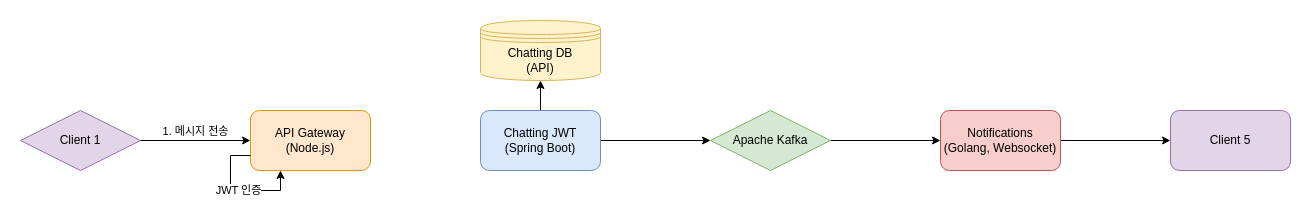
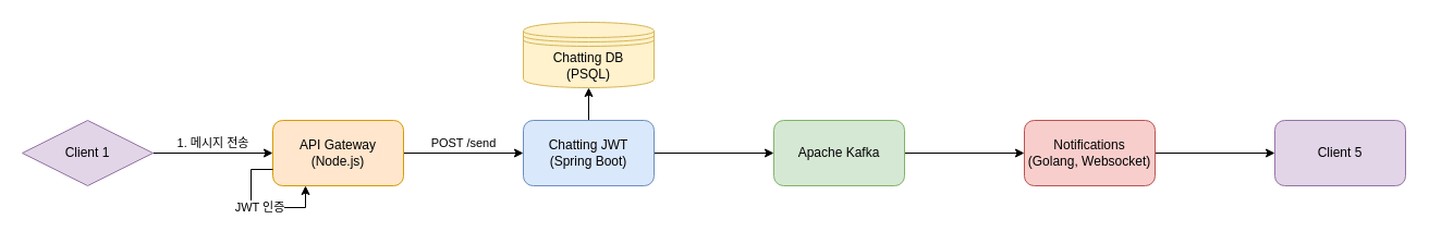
  <mxCell id="0" />
  <mxCell id="1" parent="0" />
  <mxCell id="2" value="1. 메시지 전송" style="edgeStyle=orthogonalEdgeStyle;rounded=0;orthogonalLoop=1;jettySize=auto;html=1;exitX=1;exitY=0.5;exitDx=0;exitDy=0;entryX=0;entryY=0.5;entryDx=0;entryDy=0;labelPosition=center;verticalLabelPosition=top;align=center;verticalAlign=bottom;" edge="1" parent="1" source="3" target="5"><mxGeometry relative="1" as="geometry" /></mxCell>
  <mxCell id="3" value="Client 1" style="rhombus;whiteSpace=wrap;html=1;fillColor=#e1d5e7;strokeColor=#9673a6;" vertex="1" parent="1"><mxGeometry x="20" y="110" width="120" height="60" as="geometry" /></mxCell>
+ <mxCell id="4" value="POST /send" style="edgeStyle=orthogonalEdgeStyle;rounded=0;orthogonalLoop=1;jettySize=auto;html=1;exitX=1;exitY=0.5;exitDx=0;exitDy=0;entryX=0;entryY=0.5;entryDx=0;entryDy=0;labelPosition=center;verticalLabelPosition=top;align=center;verticalAlign=bottom;" edge="1" parent="1" source="5" target="8"><mxGeometry relative="1" as="geometry" /></mxCell>
  <mxCell id="5" value="API Gateway&lt;br&gt;(Node.js)" style="rounded=1;whiteSpace=wrap;html=1;fillColor=#ffe6cc;strokeColor=#d79b00;" vertex="1" parent="1"><mxGeometry x="250" y="110" width="120" height="60" as="geometry" /></mxCell>
  <mxCell id="6" style="edgeStyle=orthogonalEdgeStyle;rounded=0;orthogonalLoop=1;jettySize=auto;html=1;exitX=0.5;exitY=0;exitDx=0;exitDy=0;entryX=0.5;entryY=1;entryDx=0;entryDy=0;" edge="1" parent="1" source="8" target="10"><mxGeometry relative="1" as="geometry" /></mxCell>
  <mxCell id="7" style="edgeStyle=orthogonalEdgeStyle;rounded=0;orthogonalLoop=1;jettySize=auto;html=1;exitX=1;exitY=0.5;exitDx=0;exitDy=0;entryX=0;entryY=0.5;entryDx=0;entryDy=0;" edge="1" parent="1" source="8" target="12"><mxGeometry relative="1" as="geometry" /></mxCell>
  <mxCell id="8" value="Chatting JWT&lt;br&gt;(Spring Boot)" style="rounded=1;whiteSpace=wrap;html=1;fillColor=#dae8fc;strokeColor=#6c8ebf;" vertex="1" parent="1"><mxGeometry x="480" y="110" width="120" height="60" as="geometry" /></mxCell>
  <mxCell id="9" value="JWT 인증" style="edgeStyle=orthogonalEdgeStyle;rounded=0;orthogonalLoop=1;jettySize=auto;html=1;exitX=0;exitY=0.75;exitDx=0;exitDy=0;entryX=0.25;entryY=1;entryDx=0;entryDy=0;" edge="1" parent="1" source="5" target="5"><mxGeometry relative="1" as="geometry"><Array as="points"><mxPoint x="230" y="155" /><mxPoint x="230" y="190" /><mxPoint x="280" y="190" /></Array></mxGeometry></mxCell>
- <mxCell id="10" value="Chatting DB&lt;br&gt;(API)" style="shape=datastore;whiteSpace=wrap;html=1;fillColor=#fff2cc;strokeColor=#d6b656;" vertex="1" parent="1"><mxGeometry x="480" y="20" width="120" height="60" as="geometry" /></mxCell>
+ <mxCell id="10" value="Chatting DB&lt;br&gt;(PSQL)" style="shape=datastore;whiteSpace=wrap;html=1;fillColor=#fff2cc;strokeColor=#d6b656;" vertex="1" parent="1"><mxGeometry x="480" y="20" width="120" height="60" as="geometry" /></mxCell>
  <mxCell id="11" style="edgeStyle=orthogonalEdgeStyle;rounded=0;orthogonalLoop=1;jettySize=auto;html=1;exitX=1;exitY=0.5;exitDx=0;exitDy=0;entryX=0;entryY=0.5;entryDx=0;entryDy=0;" edge="1" parent="1" source="12" target="14"><mxGeometry relative="1" as="geometry" /></mxCell>
- <mxCell id="12" value="Apache Kafka" style="rhombus;whiteSpace=wrap;html=1;fillColor=#d5e8d4;strokeColor=#82b366;" vertex="1" parent="1"><mxGeometry x="710" y="110" width="120" height="60" as="geometry" /></mxCell>
+ <mxCell id="12" value="Apache Kafka" style="rounded=1;whiteSpace=wrap;html=1;fillColor=#d5e8d4;strokeColor=#82b366;" vertex="1" parent="1"><mxGeometry x="710" y="110" width="120" height="60" as="geometry" /></mxCell>
  <mxCell id="13" style="edgeStyle=orthogonalEdgeStyle;rounded=0;orthogonalLoop=1;jettySize=auto;html=1;exitX=1;exitY=0.5;exitDx=0;exitDy=0;entryX=0;entryY=0.5;entryDx=0;entryDy=0;" edge="1" parent="1" source="14" target="15"><mxGeometry relative="1" as="geometry" /></mxCell>
  <mxCell id="14" value="Notifications&lt;br&gt;(Golang, Websocket)" style="rounded=1;whiteSpace=wrap;html=1;fillColor=#f8cecc;strokeColor=#b85450;" vertex="1" parent="1"><mxGeometry x="940" y="110" width="120" height="60" as="geometry" /></mxCell>
  <mxCell id="15" value="Client 5" style="rounded=1;whiteSpace=wrap;html=1;fillColor=#e1d5e7;strokeColor=#9673a6;" vertex="1" parent="1"><mxGeometry x="1170" y="110" width="120" height="60" as="geometry" /></mxCell>
